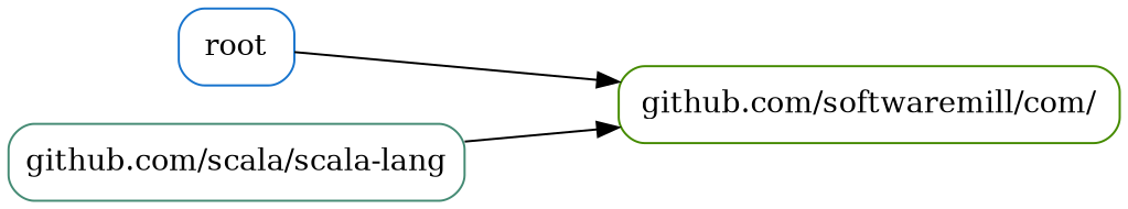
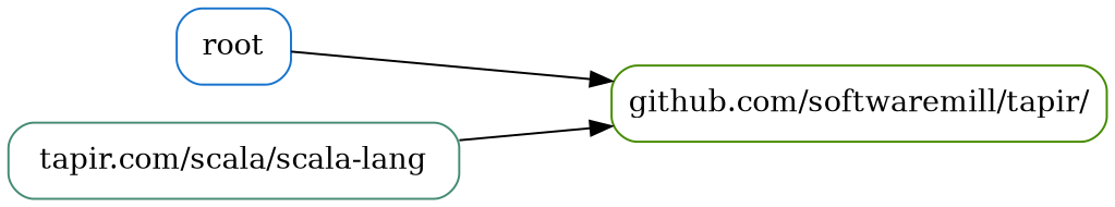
  digraph {
    rankdir=LR
    ranksep=1
    node [shape=rectangle style=rounded]
    n1 [color=dodgerblue3 label=root]
-   n2 [color=aquamarine4 label="github.com/scala/scala-lang"]
-   n3 [color=chartreuse4 label="github.com/softwaremill/com/"]
+   n2 [color=aquamarine4 label="tapir.com/scala/scala-lang"]
+   n3 [color=chartreuse4 label="github.com/softwaremill/tapir/"]
    subgraph sub_1 {
      rank=same
      n1
    }
    subgraph sub_2 {
      rank=same
      n2
    }
    subgraph sub_3 {
      rank=same
      n3
    }
    n1 -> n3
    n2 -> n3
  }
